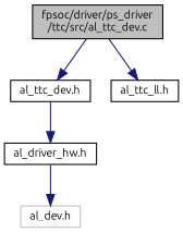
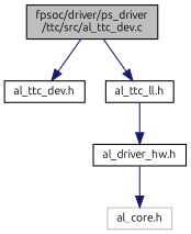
  digraph {
    fontname=Ubuntu
    node [color=black fillcolor=white fontname=Ubuntu fontsize=10 shape=record style=filled]
    edge [color=midnightblue fontname=Ubuntu fontsize=10 labelfontname=Helvetica labelfontsize=10 style=solid]
    n1 [fillcolor=grey75 fontcolor=black height=0.2 label="fpsoc/driver/ps_driver\l/ttc/src/al_ttc_dev.c" width=0.4]
    n2 [height=0.2 label="al_ttc_dev.h" width=0.4]
    n3 [height=0.2 label="al_ttc_ll.h" width=0.4]
    n4 [height=0.2 label="al_driver_hw.h" width=0.4]
-   n5 [color=grey75 height=0.2 label="al_dev.h" width=0.4]
+   n5 [color=grey75 height=0.2 label="al_core.h" width=0.4]
    n1 -> n2
    n1 -> n3
-   n2 -> n4
+   n3 -> n4
    n4 -> n5
  }
